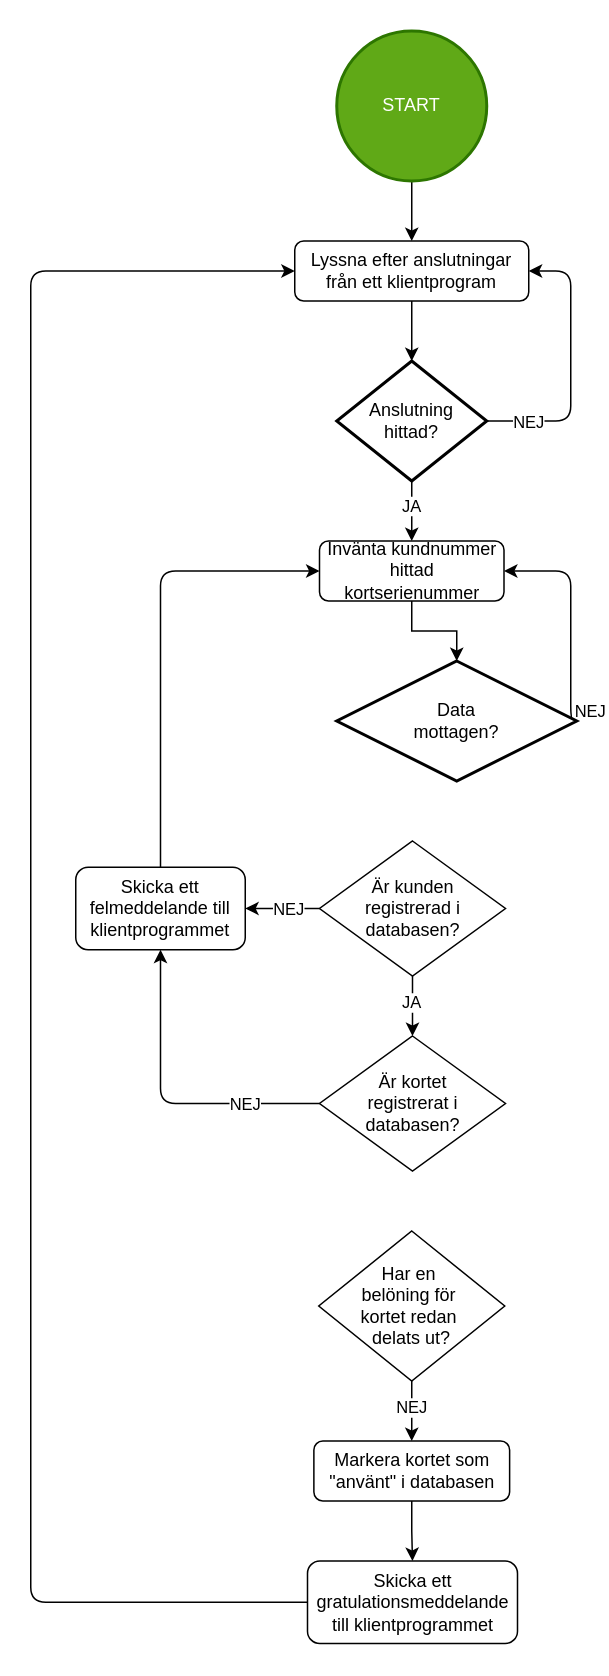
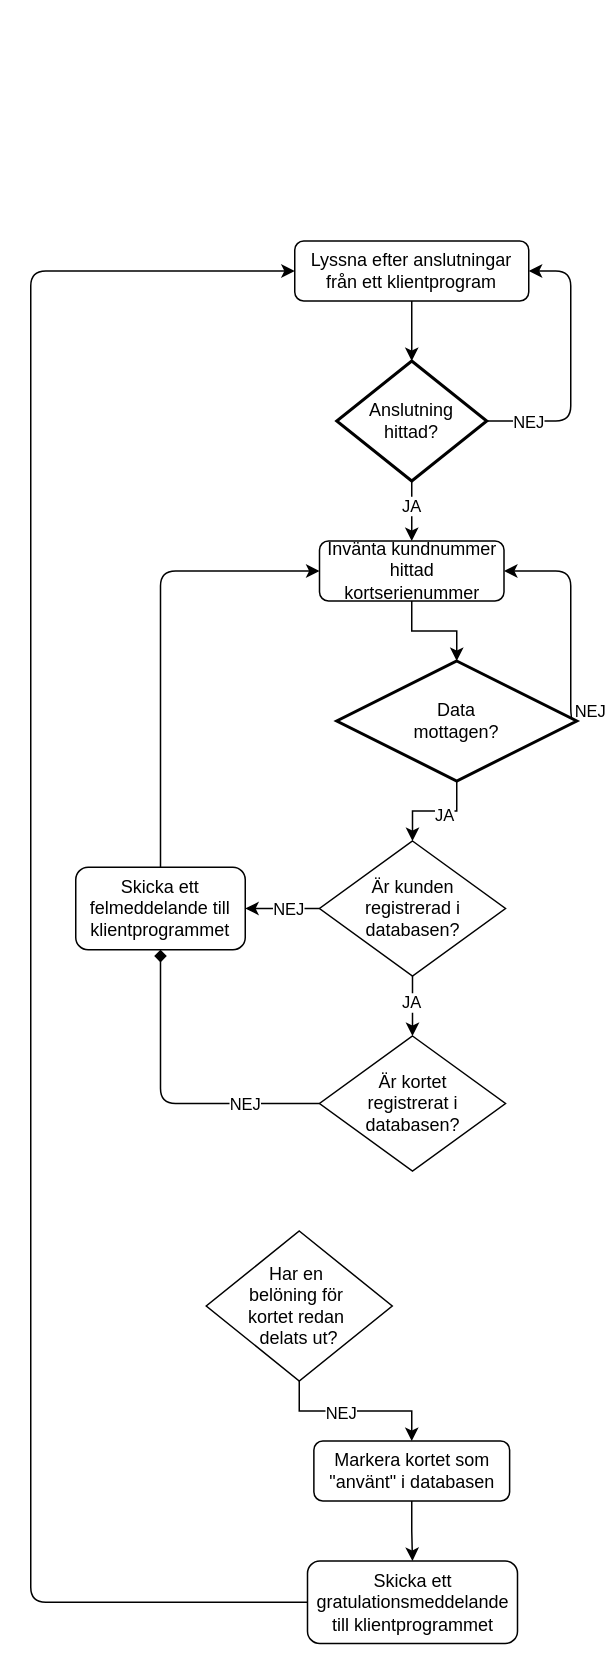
  <mxCell id="0" />
  <mxCell id="1" parent="0" />
  <mxCell id="2" value="Lyssna efter anslutningar från ett klientprogram" style="rounded=1;whiteSpace=wrap;html=1;fontSize=12;glass=0;strokeWidth=1;shadow=0;" parent="1" vertex="1"><mxGeometry x="196" y="160" width="156" height="40" as="geometry" /></mxCell>
- <mxCell id="3" style="edgeStyle=orthogonalEdgeStyle;rounded=0;orthogonalLoop=1;jettySize=auto;html=1;exitX=0.5;exitY=1;exitDx=0;exitDy=0;exitPerimeter=0;" parent="1" source="4" target="2" edge="1"><mxGeometry relative="1" as="geometry" /></mxCell>
- <mxCell id="4" value="&lt;div&gt;START&lt;/div&gt;" style="strokeWidth=2;html=1;shape=mxgraph.flowchart.start_2;whiteSpace=wrap;fillColor=#60a917;fontColor=#ffffff;strokeColor=#2D7600;" parent="1" vertex="1"><mxGeometry x="224" y="20" width="100" height="100" as="geometry" /></mxCell>
  <mxCell id="5" style="edgeStyle=orthogonalEdgeStyle;rounded=0;orthogonalLoop=1;jettySize=auto;html=1;exitX=0.5;exitY=1;exitDx=0;exitDy=0;entryX=0.5;entryY=0;entryDx=0;entryDy=0;entryPerimeter=0;" parent="1" source="2" target="10" edge="1"><mxGeometry relative="1" as="geometry" /></mxCell>
  <mxCell id="6" style="edgeStyle=orthogonalEdgeStyle;rounded=1;orthogonalLoop=1;jettySize=auto;html=1;exitX=1;exitY=0.5;exitDx=0;exitDy=0;exitPerimeter=0;entryX=1;entryY=0.5;entryDx=0;entryDy=0;curved=0;" parent="1" source="10" target="2" edge="1"><mxGeometry relative="1" as="geometry"><mxPoint x="274" y="140" as="targetPoint" /><Array as="points"><mxPoint x="380" y="280" /><mxPoint x="380" y="180" /></Array></mxGeometry></mxCell>
  <mxCell id="7" value="NEJ" style="edgeLabel;html=1;align=center;verticalAlign=middle;resizable=0;points=[];" parent="6" vertex="1" connectable="0"><mxGeometry x="-0.819" y="-1" relative="1" as="geometry"><mxPoint x="10" y="-1" as="offset" /></mxGeometry></mxCell>
  <mxCell id="8" style="edgeStyle=orthogonalEdgeStyle;rounded=0;orthogonalLoop=1;jettySize=auto;html=1;exitX=0.5;exitY=1;exitDx=0;exitDy=0;exitPerimeter=0;entryX=0.5;entryY=0;entryDx=0;entryDy=0;" parent="1" source="10" target="11" edge="1"><mxGeometry relative="1" as="geometry" /></mxCell>
  <mxCell id="9" value="JA" style="edgeLabel;html=1;align=center;verticalAlign=middle;resizable=0;points=[];" parent="8" vertex="1" connectable="0"><mxGeometry x="-0.05" y="1" relative="1" as="geometry"><mxPoint x="-2" y="-3" as="offset" /></mxGeometry></mxCell>
  <mxCell id="10" value="&lt;div&gt;Anslutning&lt;/div&gt;&lt;div&gt;hittad?&lt;/div&gt;" style="strokeWidth=2;html=1;shape=mxgraph.flowchart.decision;whiteSpace=wrap;" parent="1" vertex="1"><mxGeometry x="224" y="240" width="100" height="80" as="geometry" /></mxCell>
  <mxCell id="11" value="Invänta kundnummer hittad kortserienummer" style="rounded=1;whiteSpace=wrap;html=1;fontSize=12;glass=0;strokeWidth=1;shadow=0;" parent="1" vertex="1"><mxGeometry x="212.5" y="360" width="123" height="40" as="geometry" /></mxCell>
  <mxCell id="12" style="edgeStyle=orthogonalEdgeStyle;rounded=1;orthogonalLoop=1;jettySize=auto;html=1;exitX=1;exitY=0.5;exitDx=0;exitDy=0;exitPerimeter=0;entryX=1;entryY=0.5;entryDx=0;entryDy=0;curved=0;" parent="1" source="16" target="11" edge="1"><mxGeometry relative="1" as="geometry"><Array as="points"><mxPoint x="380" y="480" /><mxPoint x="380" y="380" /></Array></mxGeometry></mxCell>
  <mxCell id="13" value="NEJ" style="edgeLabel;html=1;align=center;verticalAlign=middle;resizable=0;points=[];" parent="12" vertex="1" connectable="0"><mxGeometry x="-0.86" y="-1" relative="1" as="geometry"><mxPoint x="11" y="-1" as="offset" /></mxGeometry></mxCell>
+ <mxCell id="14" style="edgeStyle=orthogonalEdgeStyle;rounded=0;orthogonalLoop=1;jettySize=auto;html=1;exitX=0.5;exitY=1;exitDx=0;exitDy=0;exitPerimeter=0;entryX=0.5;entryY=0;entryDx=0;entryDy=0;" parent="1" source="16" target="22" edge="1"><mxGeometry relative="1" as="geometry" /></mxCell>
+ <mxCell id="15" value="&lt;div&gt;JA&lt;/div&gt;" style="edgeLabel;html=1;align=center;verticalAlign=middle;resizable=0;points=[];" parent="14" vertex="1" connectable="0"><mxGeometry x="-0.258" y="2" relative="1" as="geometry"><mxPoint x="-3" as="offset" /></mxGeometry></mxCell>
  <mxCell id="16" value="&lt;div&gt;&lt;div&gt;Data&lt;/div&gt;&lt;div&gt;mottagen?&lt;/div&gt;&lt;/div&gt;" style="strokeWidth=2;html=1;shape=mxgraph.flowchart.decision;whiteSpace=wrap;" parent="1" vertex="1"><mxGeometry x="224" y="440" width="160" height="80" as="geometry" /></mxCell>
  <mxCell id="17" style="edgeStyle=orthogonalEdgeStyle;rounded=0;orthogonalLoop=1;jettySize=auto;html=1;exitX=0.5;exitY=1;exitDx=0;exitDy=0;entryX=0.5;entryY=0;entryDx=0;entryDy=0;entryPerimeter=0;" parent="1" source="11" target="16" edge="1"><mxGeometry relative="1" as="geometry" /></mxCell>
  <mxCell id="18" style="edgeStyle=orthogonalEdgeStyle;rounded=0;orthogonalLoop=1;jettySize=auto;html=1;exitX=0;exitY=0.5;exitDx=0;exitDy=0;entryX=1;entryY=0.5;entryDx=0;entryDy=0;" parent="1" source="22" target="24" edge="1"><mxGeometry relative="1" as="geometry" /></mxCell>
  <mxCell id="19" value="NEJ" style="edgeLabel;html=1;align=center;verticalAlign=middle;resizable=0;points=[];" parent="18" vertex="1" connectable="0"><mxGeometry x="-0.164" relative="1" as="geometry"><mxPoint as="offset" /></mxGeometry></mxCell>
  <mxCell id="20" style="edgeStyle=orthogonalEdgeStyle;rounded=0;orthogonalLoop=1;jettySize=auto;html=1;exitX=0.5;exitY=1;exitDx=0;exitDy=0;entryX=0.5;entryY=0;entryDx=0;entryDy=0;" parent="1" source="22" target="27" edge="1"><mxGeometry relative="1" as="geometry" /></mxCell>
  <mxCell id="21" value="JA" style="edgeLabel;html=1;align=center;verticalAlign=middle;resizable=0;points=[];" parent="20" vertex="1" connectable="0"><mxGeometry x="-0.175" y="-1" relative="1" as="geometry"><mxPoint as="offset" /></mxGeometry></mxCell>
  <mxCell id="22" value="&lt;div&gt;Är kunden&lt;/div&gt;&lt;div&gt;registrerad i databasen?&lt;/div&gt;" style="rhombus;whiteSpace=wrap;html=1;" parent="1" vertex="1"><mxGeometry x="212.5" y="560" width="124" height="90" as="geometry" /></mxCell>
  <mxCell id="23" style="edgeStyle=orthogonalEdgeStyle;rounded=1;orthogonalLoop=1;jettySize=auto;html=1;exitX=0.5;exitY=0;exitDx=0;exitDy=0;entryX=0;entryY=0.5;entryDx=0;entryDy=0;curved=0;" parent="1" source="24" target="11" edge="1"><mxGeometry relative="1" as="geometry" /></mxCell>
  <mxCell id="24" value="Skicka ett felmeddelande till klientprogrammet" style="rounded=1;whiteSpace=wrap;html=1;fontSize=12;glass=0;strokeWidth=1;shadow=0;" parent="1" vertex="1"><mxGeometry x="50" y="577.5" width="113" height="55" as="geometry" /></mxCell>
- <mxCell id="25" style="edgeStyle=orthogonalEdgeStyle;rounded=1;orthogonalLoop=1;jettySize=auto;html=1;exitX=0;exitY=0.5;exitDx=0;exitDy=0;entryX=0.5;entryY=1;entryDx=0;entryDy=0;curved=0;" parent="1" source="27" target="24" edge="1"><mxGeometry relative="1" as="geometry" /></mxCell>
+ <mxCell id="25" style="edgeStyle=orthogonalEdgeStyle;rounded=1;orthogonalLoop=1;jettySize=auto;html=1;exitX=0;exitY=0.5;exitDx=0;exitDy=0;entryX=0.5;entryY=1;entryDx=0;entryDy=0;curved=0;endArrow=diamond;" parent="1" source="27" target="24" edge="1"><mxGeometry relative="1" as="geometry" /></mxCell>
  <mxCell id="26" value="NEJ" style="edgeLabel;html=1;align=center;verticalAlign=middle;resizable=0;points=[];" parent="25" vertex="1" connectable="0"><mxGeometry x="-0.605" relative="1" as="geometry"><mxPoint x="-9" as="offset" /></mxGeometry></mxCell>
  <mxCell id="27" value="&lt;div&gt;Är kortet&lt;/div&gt;&lt;div&gt;registrerat i databasen?&lt;/div&gt;" style="rhombus;whiteSpace=wrap;html=1;" parent="1" vertex="1"><mxGeometry x="212.5" y="690" width="124" height="90" as="geometry" /></mxCell>
  <mxCell id="28" style="edgeStyle=orthogonalEdgeStyle;rounded=0;orthogonalLoop=1;jettySize=auto;html=1;exitX=0.5;exitY=1;exitDx=0;exitDy=0;entryX=0.5;entryY=0;entryDx=0;entryDy=0;" edge="1" parent="1" source="29" target="31"><mxGeometry relative="1" as="geometry" /></mxCell>
  <mxCell id="29" value="Markera kortet som &quot;använt&quot; i databasen" style="rounded=1;whiteSpace=wrap;html=1;fontSize=12;glass=0;strokeWidth=1;shadow=0;" parent="1" vertex="1"><mxGeometry x="208.75" y="960" width="130.5" height="40" as="geometry" /></mxCell>
  <mxCell id="30" style="edgeStyle=orthogonalEdgeStyle;rounded=1;orthogonalLoop=1;jettySize=auto;html=1;exitX=0;exitY=0.5;exitDx=0;exitDy=0;entryX=0;entryY=0.5;entryDx=0;entryDy=0;curved=0;" edge="1" parent="1" source="31" target="2"><mxGeometry relative="1" as="geometry"><Array as="points"><mxPoint x="20" y="1068" /><mxPoint x="20" y="180" /></Array></mxGeometry></mxCell>
  <mxCell id="31" value="Skicka ett gratulationsmeddelande till klientprogrammet" style="rounded=1;whiteSpace=wrap;html=1;fontSize=12;glass=0;strokeWidth=1;shadow=0;" parent="1" vertex="1"><mxGeometry x="204.5" y="1040" width="140" height="55" as="geometry" /></mxCell>
  <mxCell id="32" style="edgeStyle=orthogonalEdgeStyle;rounded=0;orthogonalLoop=1;jettySize=auto;html=1;exitX=0.5;exitY=1;exitDx=0;exitDy=0;entryX=0.5;entryY=0;entryDx=0;entryDy=0;" edge="1" parent="1" source="34" target="29"><mxGeometry relative="1" as="geometry" /></mxCell>
  <mxCell id="33" value="NEJ" style="edgeLabel;html=1;align=center;verticalAlign=middle;resizable=0;points=[];" vertex="1" connectable="0" parent="32"><mxGeometry x="-0.175" y="-1" relative="1" as="geometry"><mxPoint as="offset" /></mxGeometry></mxCell>
- <mxCell id="34" value="&lt;div&gt;Har en&amp;nbsp;&lt;/div&gt;&lt;div&gt;belöning för&amp;nbsp;&lt;/div&gt;&lt;div&gt;kortet redan&amp;nbsp;&lt;/div&gt;&lt;div&gt;delats ut?&lt;/div&gt;" style="rhombus;whiteSpace=wrap;html=1;" vertex="1" parent="1"><mxGeometry x="212" y="820" width="124" height="100" as="geometry" /></mxCell>
+ <mxCell id="34" value="&lt;div&gt;Har en&amp;nbsp;&lt;/div&gt;&lt;div&gt;belöning för&amp;nbsp;&lt;/div&gt;&lt;div&gt;kortet redan&amp;nbsp;&lt;/div&gt;&lt;div&gt;delats ut?&lt;/div&gt;" style="rhombus;whiteSpace=wrap;html=1;" vertex="1" parent="1"><mxGeometry x="137" y="820" width="124" height="100" as="geometry" /></mxCell>
